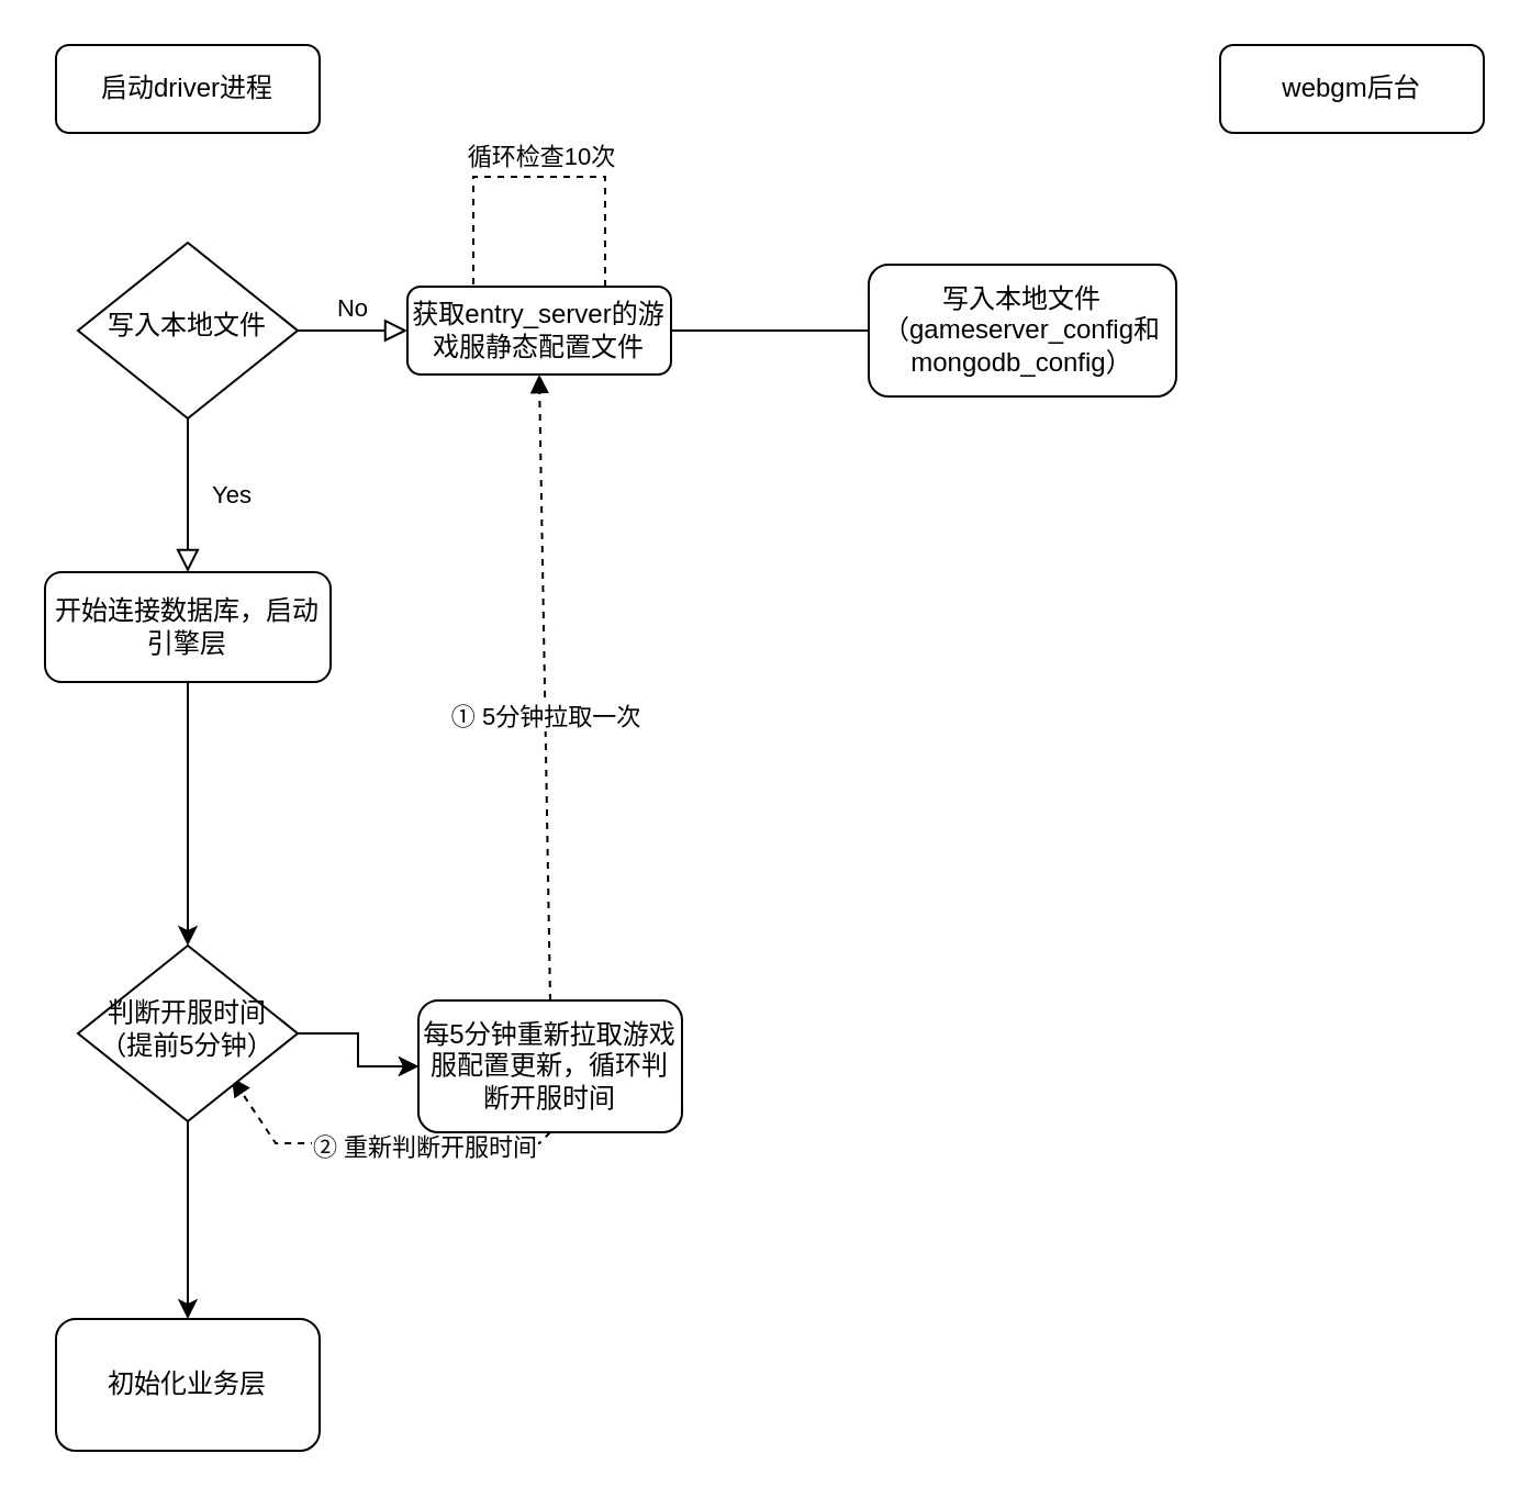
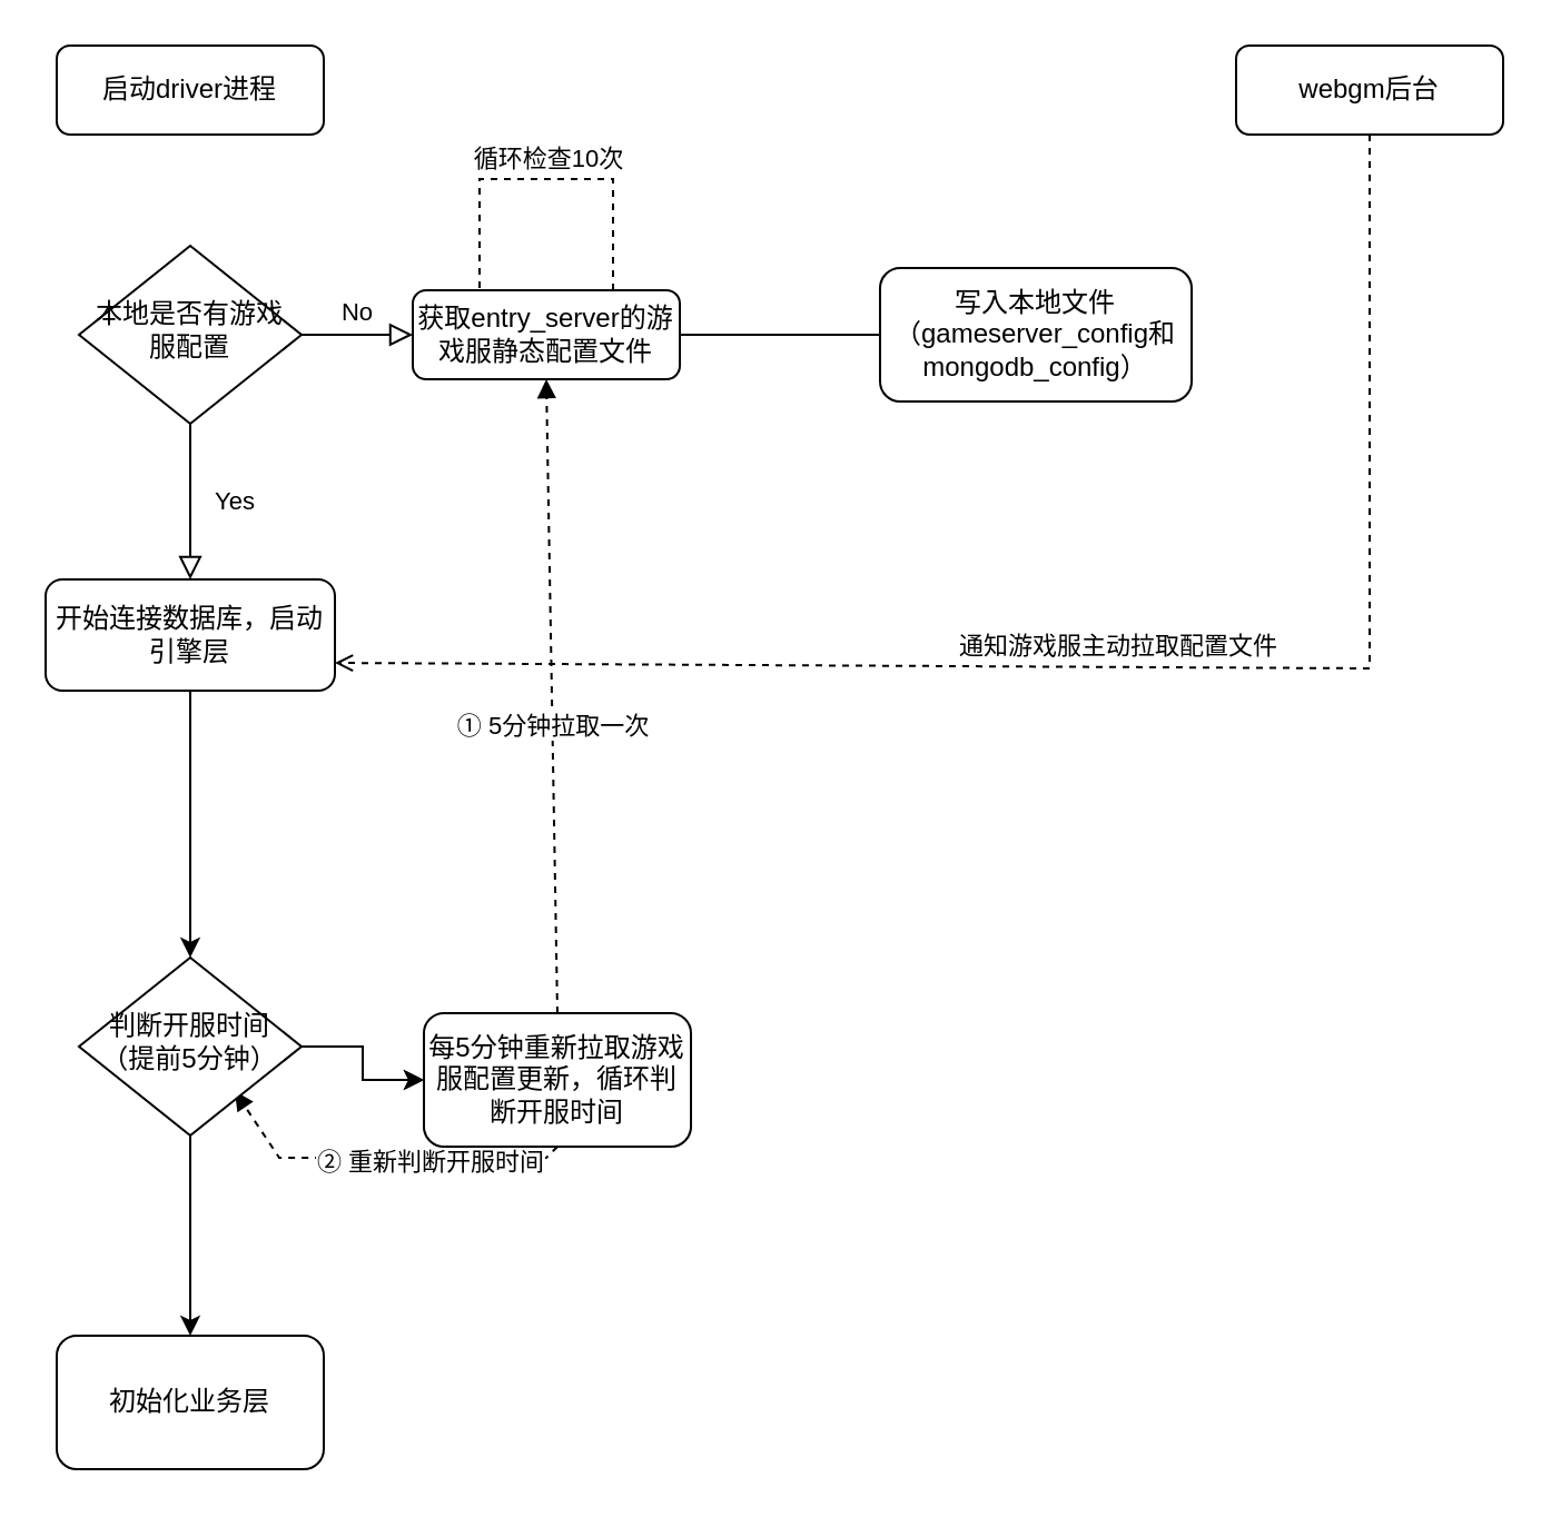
  <mxCell id="0" />
  <mxCell id="1" parent="0" />
  <mxCell id="2" value="启动driver进程" style="rounded=1;whiteSpace=wrap;html=1;fontSize=12;glass=0;strokeWidth=1;shadow=0;" parent="1" vertex="1"><mxGeometry x="25" y="20" width="120" height="40" as="geometry" /></mxCell>
  <mxCell id="3" value="Yes" style="rounded=0;html=1;jettySize=auto;orthogonalLoop=1;fontSize=11;endArrow=block;endFill=0;endSize=8;strokeWidth=1;shadow=0;labelBackgroundColor=none;edgeStyle=orthogonalEdgeStyle;" parent="1" source="5" target="10" edge="1"><mxGeometry y="20" relative="1" as="geometry"><mxPoint as="offset" /><mxPoint x="85" y="230" as="targetPoint" /></mxGeometry></mxCell>
  <mxCell id="4" value="No" style="edgeStyle=orthogonalEdgeStyle;rounded=0;html=1;jettySize=auto;orthogonalLoop=1;fontSize=11;endArrow=block;endFill=0;endSize=8;strokeWidth=1;shadow=0;labelBackgroundColor=none;" parent="1" source="5" target="7" edge="1"><mxGeometry y="10" relative="1" as="geometry"><mxPoint as="offset" /></mxGeometry></mxCell>
- <mxCell id="5" value="写入本地文件" style="rhombus;whiteSpace=wrap;html=1;shadow=0;fontFamily=Helvetica;fontSize=12;align=center;strokeWidth=1;spacing=6;spacingTop=-4;" parent="1" vertex="1"><mxGeometry x="35" y="110" width="100" height="80" as="geometry" /></mxCell>
+ <mxCell id="5" value="本地是否有游戏服配置" style="rhombus;whiteSpace=wrap;html=1;shadow=0;fontFamily=Helvetica;fontSize=12;align=center;strokeWidth=1;spacing=6;spacingTop=-4;" parent="1" vertex="1"><mxGeometry x="35" y="110" width="100" height="80" as="geometry" /></mxCell>
  <mxCell id="6" value="" style="edgeStyle=orthogonalEdgeStyle;rounded=0;orthogonalLoop=1;jettySize=auto;html=1;endArrow=none;" edge="1" parent="1" source="7" target="8"><mxGeometry relative="1" as="geometry" /></mxCell>
  <mxCell id="7" value="获取entry_server的游戏服静态配置文件" style="rounded=1;whiteSpace=wrap;html=1;fontSize=12;glass=0;strokeWidth=1;shadow=0;" parent="1" vertex="1"><mxGeometry x="185" y="130" width="120" height="40" as="geometry" /></mxCell>
  <mxCell id="8" value="写入本地文件（gameserver_config和mongodb_config）" style="rounded=1;whiteSpace=wrap;html=1;fontSize=12;glass=0;strokeWidth=1;shadow=0;fillColor=rgb(255, 255, 255);strokeColor=rgb(0, 0, 0);fontColor=rgb(0, 0, 0);" vertex="1" parent="1"><mxGeometry x="395" y="120" width="140" height="60" as="geometry" /></mxCell>
  <mxCell id="9" value="" style="edgeStyle=orthogonalEdgeStyle;rounded=0;orthogonalLoop=1;jettySize=auto;html=1;" edge="1" parent="1" source="10" target="22"><mxGeometry relative="1" as="geometry"><mxPoint x="70" y="330" as="targetPoint" /></mxGeometry></mxCell>
  <mxCell id="10" value="开始连接数据库，启动引擎层" style="rounded=1;whiteSpace=wrap;html=1;fontSize=12;glass=0;strokeWidth=1;shadow=0;fillColor=rgb(255, 255, 255);strokeColor=rgb(0, 0, 0);fontColor=rgb(0, 0, 0);" vertex="1" parent="1"><mxGeometry x="20" y="260" width="130" height="50" as="geometry" /></mxCell>
  <mxCell id="11" value="" style="endArrow=none;dashed=1;html=1;rounded=0;exitX=0.75;exitY=0;exitDx=0;exitDy=0;entryX=0.25;entryY=0;entryDx=0;entryDy=0;" edge="1" parent="1" source="7" target="7"><mxGeometry width="50" height="50" relative="1" as="geometry"><mxPoint x="185" y="180" as="sourcePoint" /><mxPoint x="235" y="130" as="targetPoint" /><Array as="points"><mxPoint x="275" y="80" /><mxPoint x="255" y="80" /><mxPoint x="215" y="80" /></Array></mxGeometry></mxCell>
  <mxCell id="12" value="循环检查10次" style="edgeLabel;html=1;align=center;verticalAlign=middle;resizable=0;points=[];" vertex="1" connectable="0" parent="11"><mxGeometry x="-0.009" y="3" relative="1" as="geometry"><mxPoint x="-1" y="-13" as="offset" /></mxGeometry></mxCell>
  <mxCell id="13" value="" style="edgeStyle=orthogonalEdgeStyle;rounded=0;orthogonalLoop=1;jettySize=auto;html=1;exitX=0.5;exitY=1;exitDx=0;exitDy=0;" edge="1" parent="1" source="22" target="14"><mxGeometry relative="1" as="geometry"><mxPoint x="85" y="510" as="sourcePoint" /></mxGeometry></mxCell>
  <mxCell id="14" value="初始化业务层" style="whiteSpace=wrap;html=1;fillColor=rgb(255, 255, 255);strokeColor=rgb(0, 0, 0);fontColor=rgb(0, 0, 0);rounded=1;glass=0;strokeWidth=1;shadow=0;" vertex="1" parent="1"><mxGeometry x="25" y="600" width="120" height="60" as="geometry" /></mxCell>
  <mxCell id="15" value="每5分钟重新拉取游戏服配置更新，循环判断开服时间" style="whiteSpace=wrap;html=1;fillColor=rgb(255, 255, 255);strokeColor=rgb(0, 0, 0);fontColor=rgb(0, 0, 0);rounded=1;glass=0;strokeWidth=1;shadow=0;" vertex="1" parent="1"><mxGeometry x="190" y="455" width="120" height="60" as="geometry" /></mxCell>
  <mxCell id="16" value="" style="html=1;verticalAlign=bottom;labelBackgroundColor=none;endArrow=block;endFill=1;dashed=1;rounded=0;exitX=0.5;exitY=0;exitDx=0;exitDy=0;entryX=0.5;entryY=1;entryDx=0;entryDy=0;" edge="1" parent="1" source="15" target="7"><mxGeometry width="160" relative="1" as="geometry"><mxPoint x="55" y="410" as="sourcePoint" /><mxPoint x="215" y="410" as="targetPoint" /></mxGeometry></mxCell>
  <mxCell id="17" value="① 5分钟拉取一次" style="edgeLabel;html=1;align=center;verticalAlign=middle;resizable=0;points=[];" vertex="1" connectable="0" parent="16"><mxGeometry x="-0.086" relative="1" as="geometry"><mxPoint as="offset" /></mxGeometry></mxCell>
  <mxCell id="18" value="" style="html=1;verticalAlign=bottom;labelBackgroundColor=none;endArrow=block;endFill=1;dashed=1;rounded=0;exitX=0.5;exitY=1;exitDx=0;exitDy=0;entryX=1;entryY=1;entryDx=0;entryDy=0;" edge="1" parent="1" source="15"><mxGeometry width="160" relative="1" as="geometry"><mxPoint x="55" y="410" as="sourcePoint" /><mxPoint x="105" y="490" as="targetPoint" /><Array as="points"><mxPoint x="245" y="520" /><mxPoint x="125" y="520" /></Array></mxGeometry></mxCell>
  <mxCell id="19" value="② 重新判断开服时间" style="edgeLabel;html=1;align=center;verticalAlign=middle;resizable=0;points=[];" vertex="1" connectable="0" parent="18"><mxGeometry x="-0.262" y="1" relative="1" as="geometry"><mxPoint as="offset" /></mxGeometry></mxCell>
  <mxCell id="20" value="" style="edgeStyle=orthogonalEdgeStyle;rounded=0;orthogonalLoop=1;jettySize=auto;html=1;" edge="1" parent="1" source="22" target="15"><mxGeometry relative="1" as="geometry" /></mxCell>
  <mxCell id="21" value="" style="edgeStyle=orthogonalEdgeStyle;rounded=0;orthogonalLoop=1;jettySize=auto;html=1;" edge="1" parent="1" source="22" target="15"><mxGeometry relative="1" as="geometry" /></mxCell>
  <mxCell id="22" value="判断开服时间&lt;br&gt;（提前5分钟）" style="rhombus;whiteSpace=wrap;html=1;shadow=0;fontFamily=Helvetica;fontSize=12;align=center;strokeWidth=1;spacing=6;spacingTop=-4;" vertex="1" parent="1"><mxGeometry x="35" y="430" width="100" height="80" as="geometry" /></mxCell>
  <mxCell id="23" value="webgm后台" style="rounded=1;whiteSpace=wrap;html=1;fontSize=12;glass=0;strokeWidth=1;shadow=0;" vertex="1" parent="1"><mxGeometry x="555" y="20" width="120" height="40" as="geometry" /></mxCell>
+ <mxCell id="24" value="通知游戏服主动拉取配置文件" style="html=1;verticalAlign=bottom;labelBackgroundColor=none;endArrow=open;endFill=0;dashed=1;rounded=0;exitX=0.5;exitY=1;exitDx=0;exitDy=0;entryX=1;entryY=0.75;entryDx=0;entryDy=0;" edge="1" parent="1" source="23" target="10"><mxGeometry width="160" relative="1" as="geometry"><mxPoint x="55" y="330" as="sourcePoint" /><mxPoint x="215" y="330" as="targetPoint" /><Array as="points"><mxPoint x="615" y="300" /></Array></mxGeometry></mxCell>
